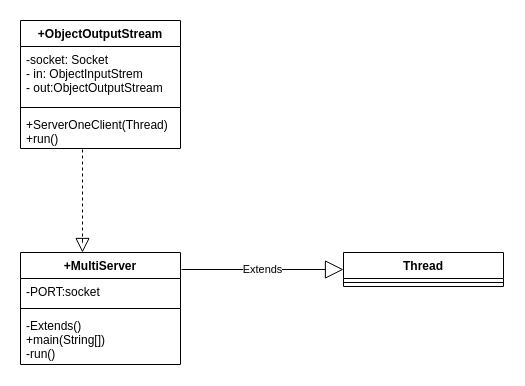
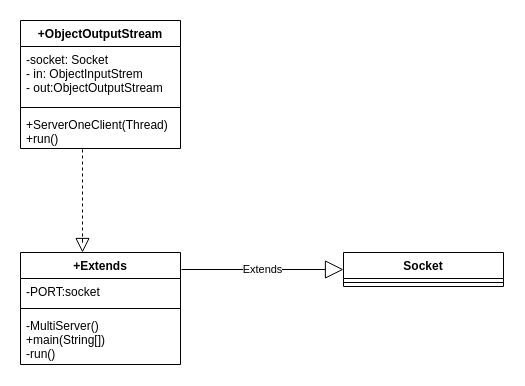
  <mxCell id="0" />
  <mxCell id="1" parent="0" />
  <mxCell id="2" value="+ObjectOutputStream" style="swimlane;fontStyle=1;align=center;verticalAlign=top;childLayout=stackLayout;horizontal=1;startSize=26;horizontalStack=0;resizeParent=1;resizeParentMax=0;resizeLast=0;collapsible=1;marginBottom=0;" vertex="1" parent="1"><mxGeometry x="20" y="20" width="160" height="128" as="geometry" /></mxCell>
  <mxCell id="3" value="-socket: Socket&#10;- in: ObjectInputStrem&#10;- out:ObjectOutputStream&#10;" style="text;strokeColor=none;fillColor=none;align=left;verticalAlign=top;spacingLeft=4;spacingRight=4;overflow=hidden;rotatable=0;points=[[0,0.5],[1,0.5]];portConstraint=eastwest;" vertex="1" parent="2"><mxGeometry y="26" width="160" height="57" as="geometry" /></mxCell>
  <mxCell id="4" value="" style="line;strokeWidth=1;fillColor=none;align=left;verticalAlign=middle;spacingTop=-1;spacingLeft=3;spacingRight=3;rotatable=0;labelPosition=right;points=[];portConstraint=eastwest;" vertex="1" parent="2"><mxGeometry y="83" width="160" height="8" as="geometry" /></mxCell>
  <mxCell id="5" value="+ServerOneClient(Thread)&#10;+run()&#10;" style="text;strokeColor=none;fillColor=none;align=left;verticalAlign=top;spacingLeft=4;spacingRight=4;overflow=hidden;rotatable=0;points=[[0,0.5],[1,0.5]];portConstraint=eastwest;" vertex="1" parent="2"><mxGeometry y="91" width="160" height="37" as="geometry" /></mxCell>
- <mxCell id="6" value="+MultiServer" style="swimlane;fontStyle=1;align=center;verticalAlign=top;childLayout=stackLayout;horizontal=1;startSize=26;horizontalStack=0;resizeParent=1;resizeParentMax=0;resizeLast=0;collapsible=1;marginBottom=0;" vertex="1" parent="1"><mxGeometry x="20" y="252" width="160" height="112" as="geometry" /></mxCell>
+ <mxCell id="6" value="+Extends" style="swimlane;fontStyle=1;align=center;verticalAlign=top;childLayout=stackLayout;horizontal=1;startSize=26;horizontalStack=0;resizeParent=1;resizeParentMax=0;resizeLast=0;collapsible=1;marginBottom=0;" vertex="1" parent="1"><mxGeometry x="20" y="252" width="160" height="112" as="geometry" /></mxCell>
  <mxCell id="7" value="-PORT:socket" style="text;strokeColor=none;fillColor=none;align=left;verticalAlign=top;spacingLeft=4;spacingRight=4;overflow=hidden;rotatable=0;points=[[0,0.5],[1,0.5]];portConstraint=eastwest;" vertex="1" parent="6"><mxGeometry y="26" width="160" height="26" as="geometry" /></mxCell>
  <mxCell id="8" value="" style="line;strokeWidth=1;fillColor=none;align=left;verticalAlign=middle;spacingTop=-1;spacingLeft=3;spacingRight=3;rotatable=0;labelPosition=right;points=[];portConstraint=eastwest;" vertex="1" parent="6"><mxGeometry y="52" width="160" height="8" as="geometry" /></mxCell>
- <mxCell id="9" value="-Extends()&#10;+main(String[])&#10;-run()&#10;" style="text;strokeColor=none;fillColor=none;align=left;verticalAlign=top;spacingLeft=4;spacingRight=4;overflow=hidden;rotatable=0;points=[[0,0.5],[1,0.5]];portConstraint=eastwest;" vertex="1" parent="6"><mxGeometry y="60" width="160" height="52" as="geometry" /></mxCell>
+ <mxCell id="9" value="-MultiServer()&#10;+main(String[])&#10;-run()&#10;" style="text;strokeColor=none;fillColor=none;align=left;verticalAlign=top;spacingLeft=4;spacingRight=4;overflow=hidden;rotatable=0;points=[[0,0.5],[1,0.5]];portConstraint=eastwest;" vertex="1" parent="6"><mxGeometry y="60" width="160" height="52" as="geometry" /></mxCell>
  <mxCell id="10" value="" style="endArrow=block;dashed=1;endFill=0;endSize=12;html=1;" edge="1" parent="1"><mxGeometry width="160" relative="1" as="geometry"><mxPoint x="82" y="149" as="sourcePoint" /><mxPoint x="82" y="252" as="targetPoint" /><Array as="points"><mxPoint x="82" y="246" /></Array></mxGeometry></mxCell>
- <mxCell id="11" value="Thread" style="swimlane;fontStyle=1;align=center;verticalAlign=top;childLayout=stackLayout;horizontal=1;startSize=26;horizontalStack=0;resizeParent=1;resizeParentMax=0;resizeLast=0;collapsible=1;marginBottom=0;" vertex="1" parent="1"><mxGeometry x="343" y="252" width="160" height="34" as="geometry" /></mxCell>
+ <mxCell id="11" value="Socket" style="swimlane;fontStyle=1;align=center;verticalAlign=top;childLayout=stackLayout;horizontal=1;startSize=26;horizontalStack=0;resizeParent=1;resizeParentMax=0;resizeLast=0;collapsible=1;marginBottom=0;" vertex="1" parent="1"><mxGeometry x="343" y="252" width="160" height="34" as="geometry" /></mxCell>
  <mxCell id="12" value="" style="line;strokeWidth=1;fillColor=none;align=left;verticalAlign=middle;spacingTop=-1;spacingLeft=3;spacingRight=3;rotatable=0;labelPosition=right;points=[];portConstraint=eastwest;" vertex="1" parent="11"><mxGeometry y="26" width="160" height="8" as="geometry" /></mxCell>
  <mxCell id="13" value="Extends" style="endArrow=block;endSize=16;endFill=0;html=1;entryX=0;entryY=0.5;entryDx=0;entryDy=0;" edge="1" parent="1" target="11"><mxGeometry width="160" relative="1" as="geometry"><mxPoint x="181" y="269" as="sourcePoint" /><mxPoint x="400" y="246" as="targetPoint" /></mxGeometry></mxCell>
